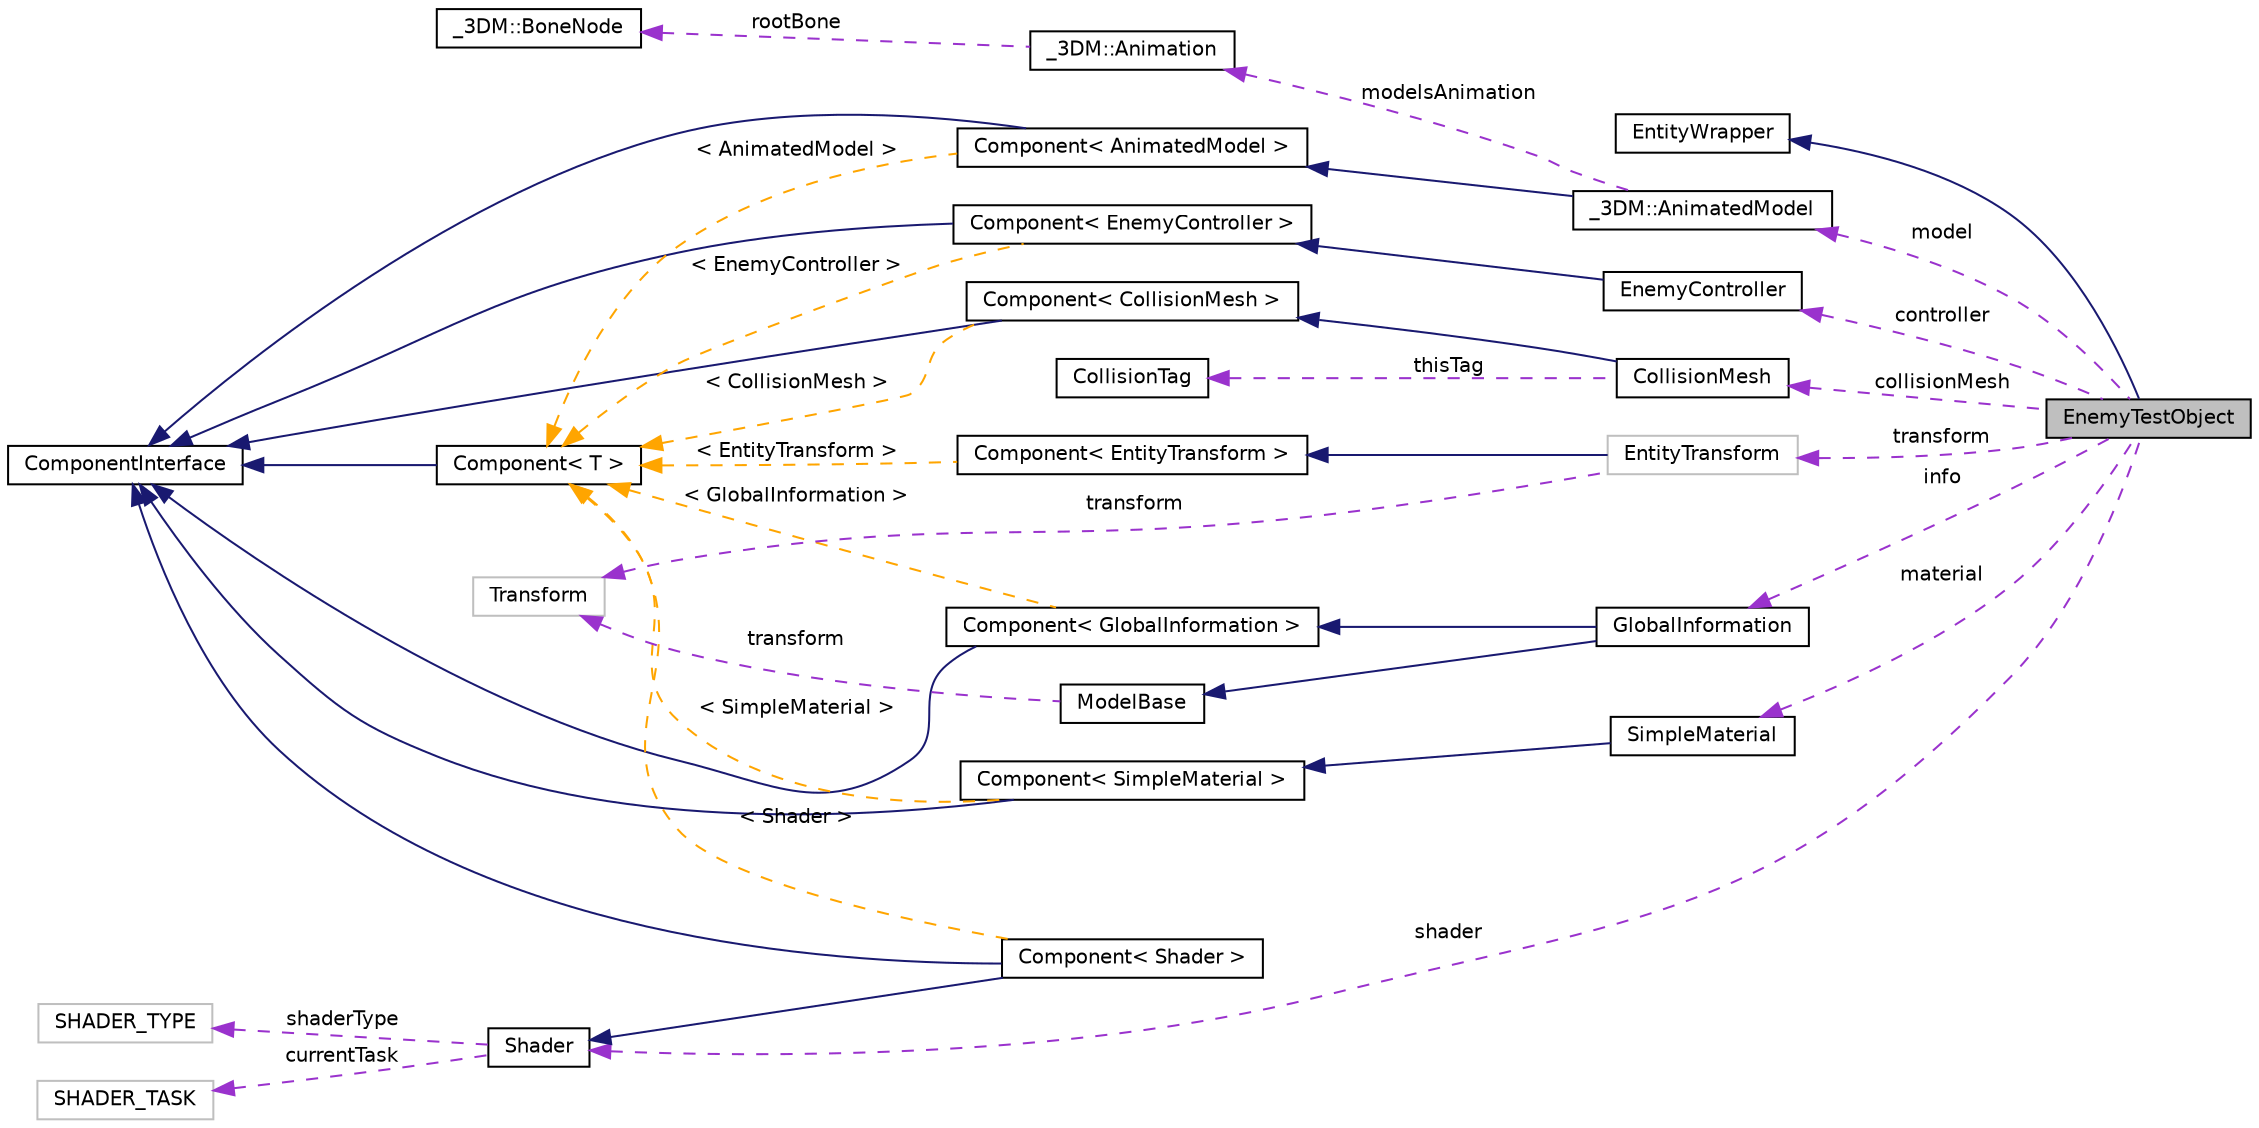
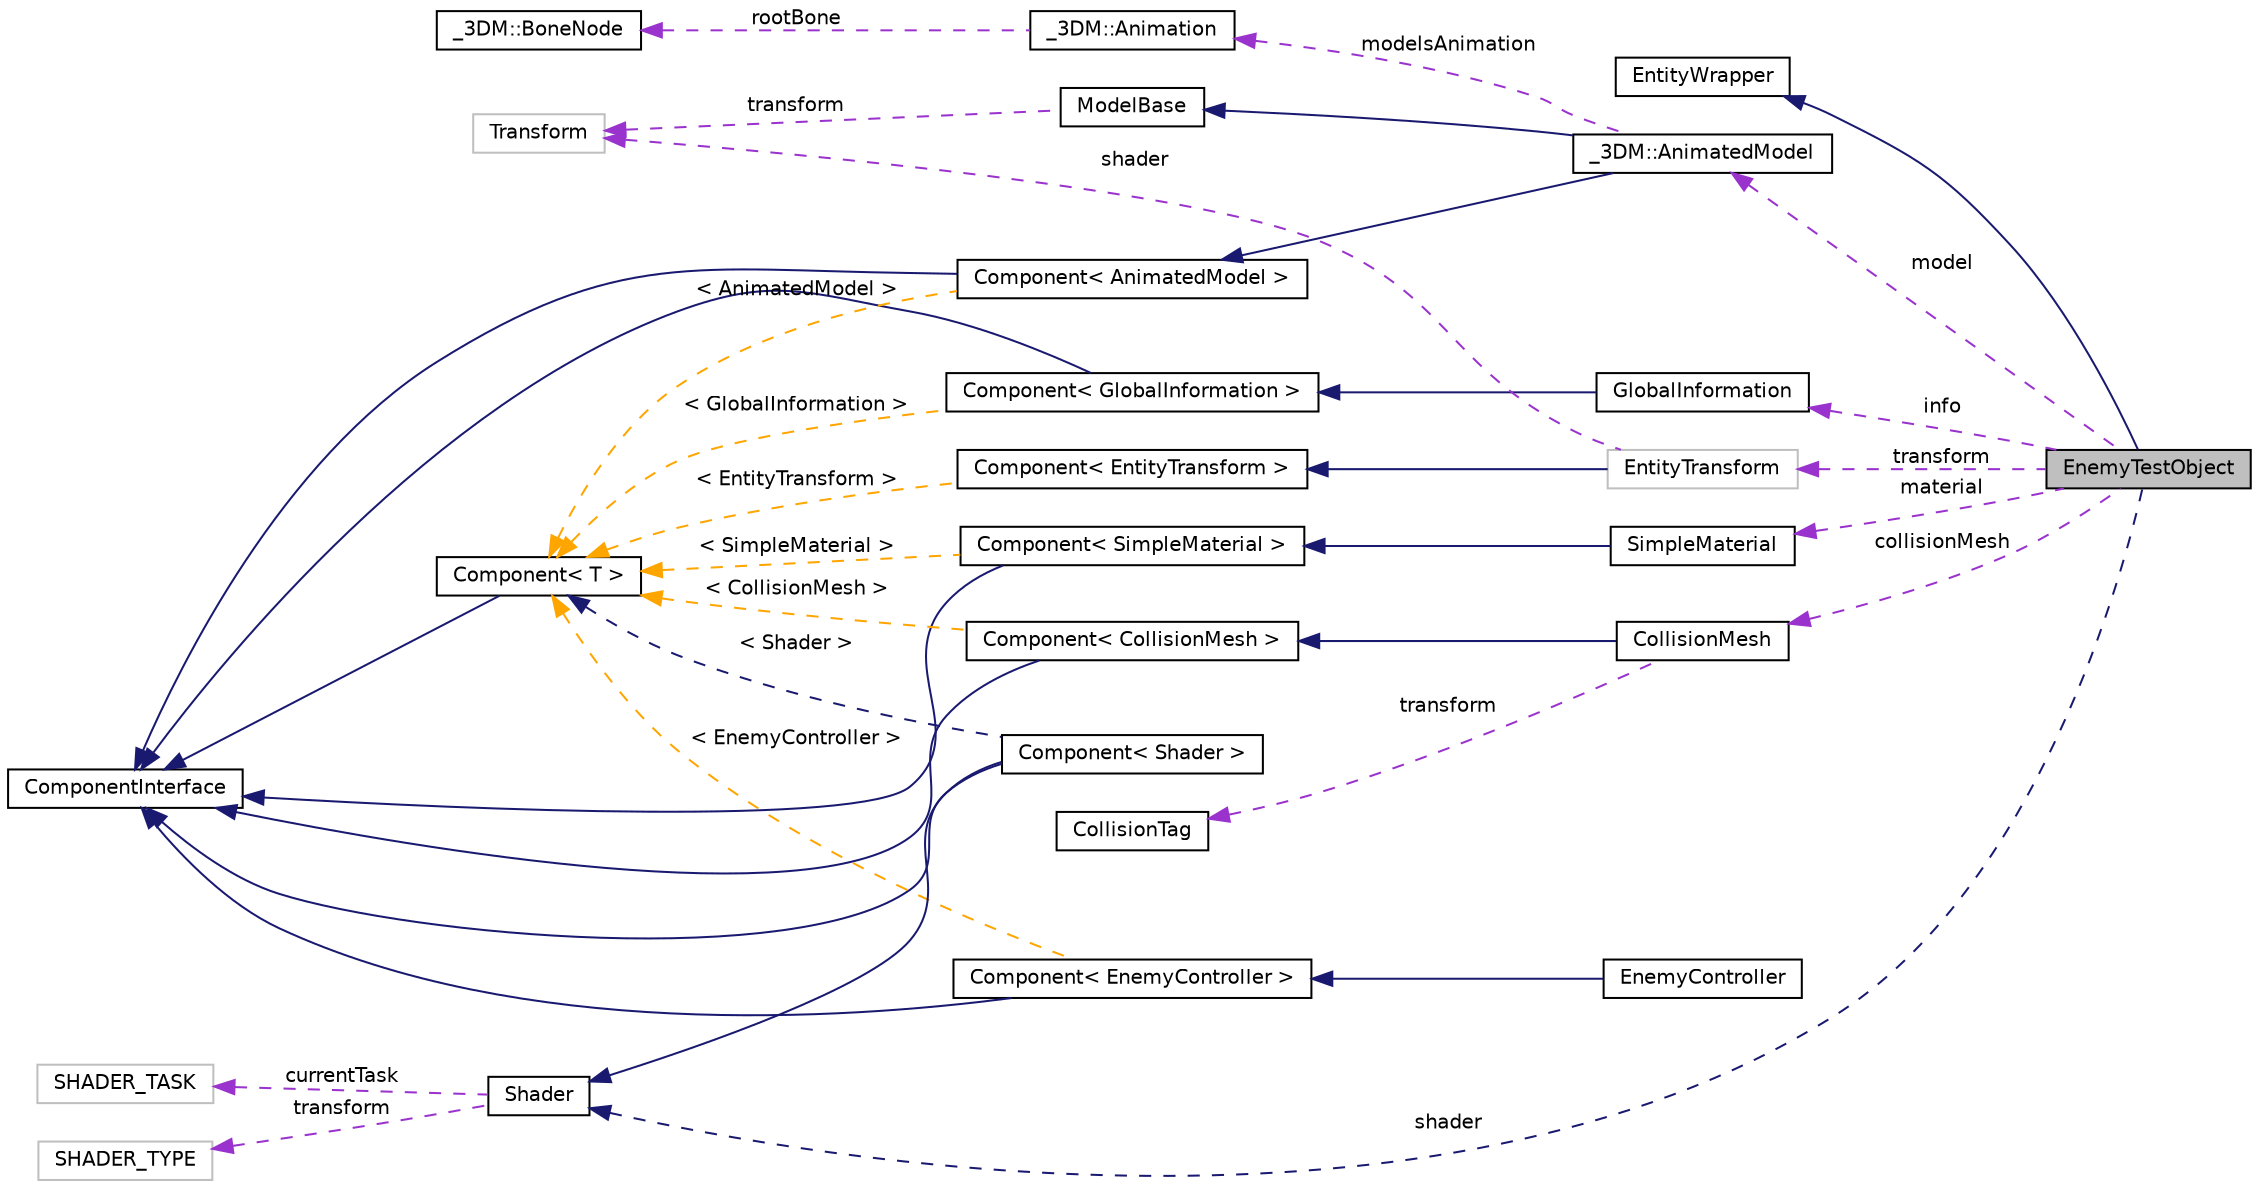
  digraph {
    rankdir=LR
    node [color=black fillcolor=white fontname=Helvetica fontsize=10 shape=record style=filled]
    edge [color=midnightblue dir=back fontname=Helvetica fontsize=10 labelfontname=Helvetica labelfontsize=10 style=dashed]
    n1 [fillcolor=grey75 fontcolor=black height=0.2 label=EnemyTestObject width=0.4]
    n2 [height=0.2 label=EntityWrapper width=0.4]
    n3 [height=0.2 label=GlobalInformation width=0.4]
    n4 [height=0.2 label="Component\< GlobalInformation \>" width=0.4]
    n5 [height=0.2 label=ComponentInterface width=0.4]
    n6 [height=0.2 label="Component\< T \>" width=0.4]
    n7 [height=0.2 label="Component\< AnimatedModel \>" width=0.4]
    n8 [height=0.2 label="Component\< Shader \>" width=0.4]
    n9 [height=0.2 label="Component\< CollisionMesh \>" width=0.4]
    n10 [height=0.2 label="Component\< EnemyController \>" width=0.4]
    n11 [height=0.2 label="Component\< SimpleMaterial \>" width=0.4]
    n12 [height=0.2 label="Component\< EntityTransform \>" width=0.4]
    n13 [height=0.2 label="_3DM::AnimatedModel" width=0.4]
    n14 [height=0.2 label=CollisionMesh width=0.4]
    n15 [height=0.2 label=EnemyController width=0.4]
    n16 [height=0.2 label=SimpleMaterial width=0.4]
    n17 [color=grey75 height=0.2 label=EntityTransform width=0.4]
    n18 [height=0.2 label=ModelBase width=0.4]
    n19 [color=grey75 height=0.2 label=Transform width=0.4]
    n20 [height=0.2 label="_3DM::Animation" width=0.4]
    n21 [height=0.2 label="_3DM::BoneNode" width=0.4]
    n22 [height=0.2 label=Shader width=0.4]
    n23 [color=grey75 height=0.2 label=SHADER_TYPE width=0.4]
    n24 [color=grey75 height=0.2 label=SHADER_TASK width=0.4]
    n25 [height=0.2 label=CollisionTag width=0.4]
    n2 -> n1 [style=solid]
    n3 -> n1 [color=darkorchid3 label=" info"]
    n4 -> n3 [style=solid]
    n5 -> n4 [style=solid]
    n5 -> n6 [style=solid]
    n5 -> n7 [style=solid]
    n5 -> n8 [style=solid]
    n5 -> n9 [style=solid]
    n5 -> n10 [style=solid]
    n5 -> n11 [style=solid]
    n6 -> n4 [color=orange label=" \< GlobalInformation \>"]
    n6 -> n7 [color=orange label=" \< AnimatedModel \>"]
-   n6 -> n8 [color=orange label=" \< Shader \>"]
+   n6 -> n8 [label=" \< Shader \>"]
    n6 -> n9 [color=orange label=" \< CollisionMesh \>"]
    n6 -> n10 [color=orange label=" \< EnemyController \>"]
    n6 -> n11 [color=orange label=" \< SimpleMaterial \>"]
    n6 -> n12 [color=orange label=" \< EntityTransform \>"]
    n7 -> n13 [style=solid]
    n9 -> n14 [style=solid]
    n10 -> n15 [style=solid]
    n11 -> n16 [style=solid]
    n12 -> n17 [style=solid]
    n13 -> n1 [color=darkorchid3 label=" model"]
    n14 -> n1 [color=darkorchid3 label=" collisionMesh"]
-   n15 -> n1 [color=darkorchid3 label=" controller"]
    n16 -> n1 [color=darkorchid3 label=" material"]
    n17 -> n1 [color=darkorchid3 label=" transform"]
-   n18 -> n3 [style=solid]
-   n19 -> n17 [color=darkorchid3 label=" transform"]
+   n18 -> n13 [style=solid]
+   n19 -> n17 [color=darkorchid3 label=" shader"]
    n19 -> n18 [color=darkorchid3 label=" transform"]
    n20 -> n13 [color=darkorchid3 label=" modelsAnimation"]
    n21 -> n20 [color=darkorchid3 label=" rootBone"]
-   n22 -> n1 [color=darkorchid3 label=" shader"]
+   n22 -> n1 [label=" shader"]
    n22 -> n8 [style=solid]
-   n23 -> n22 [color=darkorchid3 label=" shaderType"]
+   n23 -> n22 [color=darkorchid3 label=" transform"]
    n24 -> n22 [color=darkorchid3 label=" currentTask"]
-   n25 -> n14 [color=darkorchid3 label=" thisTag"]
+   n25 -> n14 [color=darkorchid3 label=" transform"]
  }
